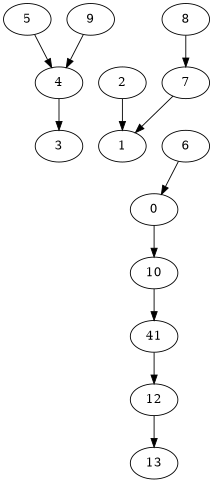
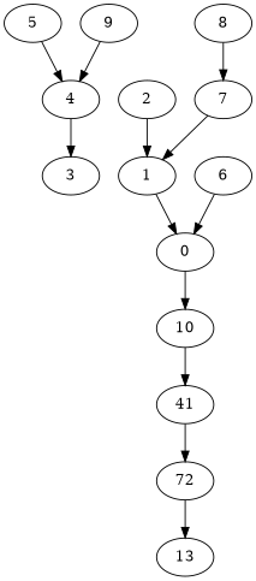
  digraph {
    4
    3
    2
    1
    0
    10
    n7 [label=41]
-   12
+   12 [label=72]
    8
    7
    6
    13
    5
    9
    4 -> 3
    2 -> 1
+   1 -> 0
    0 -> 10
    10 -> n7
    n7 -> 12
    12 -> 13
    8 -> 7
    7 -> 1
    6 -> 0
    5 -> 4
    9 -> 4
  }
